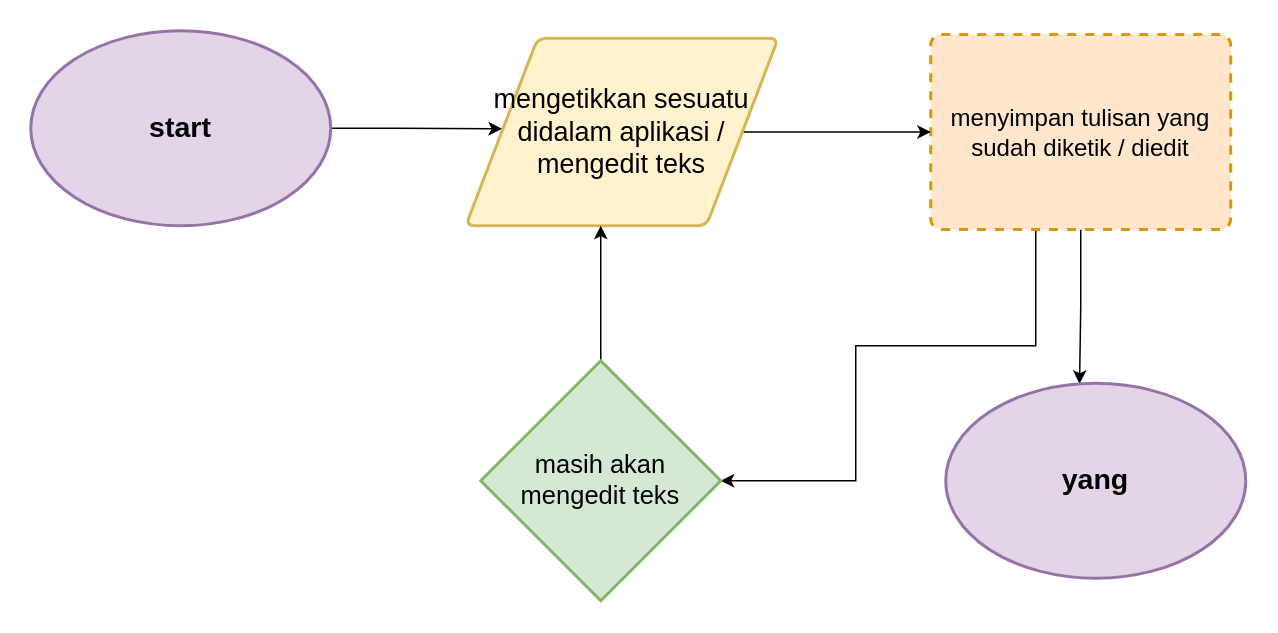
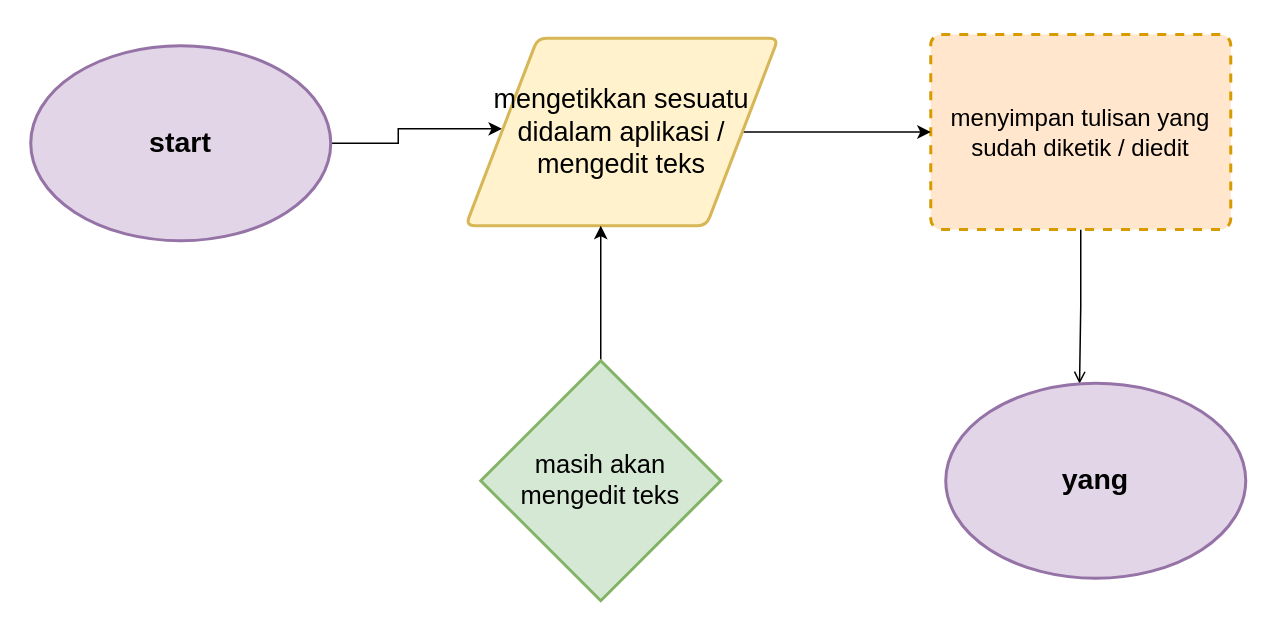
  <mxCell id="0" />
  <mxCell id="1" parent="0" />
  <mxCell id="2" style="edgeStyle=orthogonalEdgeStyle;rounded=0;orthogonalLoop=1;jettySize=auto;html=1;entryX=0.116;entryY=0.483;entryDx=0;entryDy=0;entryPerimeter=0;labelBackgroundColor=none;" edge="1" parent="1" source="3" target="8"><mxGeometry relative="1" as="geometry" /></mxCell>
- <mxCell id="3" value="&lt;b style=&quot;font-size: 19px;&quot;&gt;start&lt;/b&gt;" style="strokeWidth=2;html=1;shape=mxgraph.flowchart.start_1;whiteSpace=wrap;fontSize=19;fillColor=#e1d5e7;strokeColor=#9673a6;labelBackgroundColor=none;" vertex="1" parent="1"><mxGeometry x="20" y="20" width="200" height="130" as="geometry" /></mxCell>
- <mxCell id="4" style="edgeStyle=orthogonalEdgeStyle;rounded=0;orthogonalLoop=1;jettySize=auto;html=1;entryX=0.446;entryY=0.003;entryDx=0;entryDy=0;entryPerimeter=0;labelBackgroundColor=none;" edge="1" parent="1" source="6" target="11"><mxGeometry relative="1" as="geometry" /></mxCell>
- <mxCell id="5" style="edgeStyle=orthogonalEdgeStyle;rounded=0;orthogonalLoop=1;jettySize=auto;html=1;entryX=1;entryY=0.5;entryDx=0;entryDy=0;entryPerimeter=0;labelBackgroundColor=none;" edge="1" parent="1" source="6" target="10"><mxGeometry relative="1" as="geometry"><Array as="points"><mxPoint x="690" y="230" /><mxPoint x="570" y="230" /><mxPoint x="570" y="320" /></Array></mxGeometry></mxCell>
+ <mxCell id="3" value="&lt;b style=&quot;font-size: 19px;&quot;&gt;start&lt;/b&gt;" style="strokeWidth=2;html=1;shape=mxgraph.flowchart.start_1;whiteSpace=wrap;fontSize=19;fillColor=#e1d5e7;strokeColor=#9673a6;labelBackgroundColor=none;" vertex="1" parent="1"><mxGeometry x="20" y="30" width="200" height="130" as="geometry" /></mxCell>
+ <mxCell id="4" style="edgeStyle=orthogonalEdgeStyle;rounded=0;orthogonalLoop=1;jettySize=auto;html=1;entryX=0.446;entryY=0.003;entryDx=0;entryDy=0;entryPerimeter=0;labelBackgroundColor=none;endArrow=open;" edge="1" parent="1" source="6" target="11"><mxGeometry relative="1" as="geometry" /></mxCell>
  <mxCell id="6" value="&lt;span style=&quot;font-size: 16px;&quot;&gt;menyimpan tulisan yang sudah diketik / diedit&lt;/span&gt;" style="rounded=1;whiteSpace=wrap;html=1;absoluteArcSize=1;arcSize=14;strokeWidth=2;fontSize=16;fillColor=#ffe6cc;strokeColor=#d79b00;labelBackgroundColor=none;dashed=1;" vertex="1" parent="1"><mxGeometry x="620" y="22.5" width="200" height="130" as="geometry" /></mxCell>
  <mxCell id="7" style="edgeStyle=orthogonalEdgeStyle;rounded=0;orthogonalLoop=1;jettySize=auto;html=1;entryX=0;entryY=0.5;entryDx=0;entryDy=0;labelBackgroundColor=none;" edge="1" parent="1" source="8" target="6"><mxGeometry relative="1" as="geometry" /></mxCell>
  <mxCell id="8" value="&lt;div style=&quot;&quot;&gt;&lt;font style=&quot;font-size: 18px;&quot;&gt;mengetikkan sesuatu didalam aplikasi / mengedit teks&lt;/font&gt;&lt;/div&gt;" style="shape=parallelogram;html=1;strokeWidth=2;perimeter=parallelogramPerimeter;whiteSpace=wrap;rounded=1;arcSize=12;size=0.23;align=center;verticalAlign=middle;fillColor=#fff2cc;strokeColor=#d6b656;labelBackgroundColor=none;" vertex="1" parent="1"><mxGeometry x="310" y="25" width="208.34" height="125" as="geometry" /></mxCell>
  <mxCell id="9" style="edgeStyle=orthogonalEdgeStyle;rounded=0;orthogonalLoop=1;jettySize=auto;html=1;entryX=0.432;entryY=1;entryDx=0;entryDy=0;entryPerimeter=0;labelBackgroundColor=none;" edge="1" parent="1" source="10" target="8"><mxGeometry relative="1" as="geometry" /></mxCell>
  <mxCell id="10" value="&lt;span style=&quot;font-size: 17px;&quot;&gt;masih akan mengedit teks&lt;/span&gt;" style="strokeWidth=2;html=1;shape=mxgraph.flowchart.decision;whiteSpace=wrap;fontSize=17;fillColor=#d5e8d4;strokeColor=#82b366;labelBackgroundColor=none;" vertex="1" parent="1"><mxGeometry x="320" y="240" width="160" height="160" as="geometry" /></mxCell>
  <mxCell id="11" value="&lt;b style=&quot;font-size: 19px;&quot;&gt;yang&lt;/b&gt;" style="strokeWidth=2;html=1;shape=mxgraph.flowchart.start_1;whiteSpace=wrap;fontSize=19;fillColor=#e1d5e7;strokeColor=#9673a6;labelBackgroundColor=none;fillStyle=auto;" vertex="1" parent="1"><mxGeometry x="630" y="255" width="200" height="130" as="geometry" /></mxCell>
